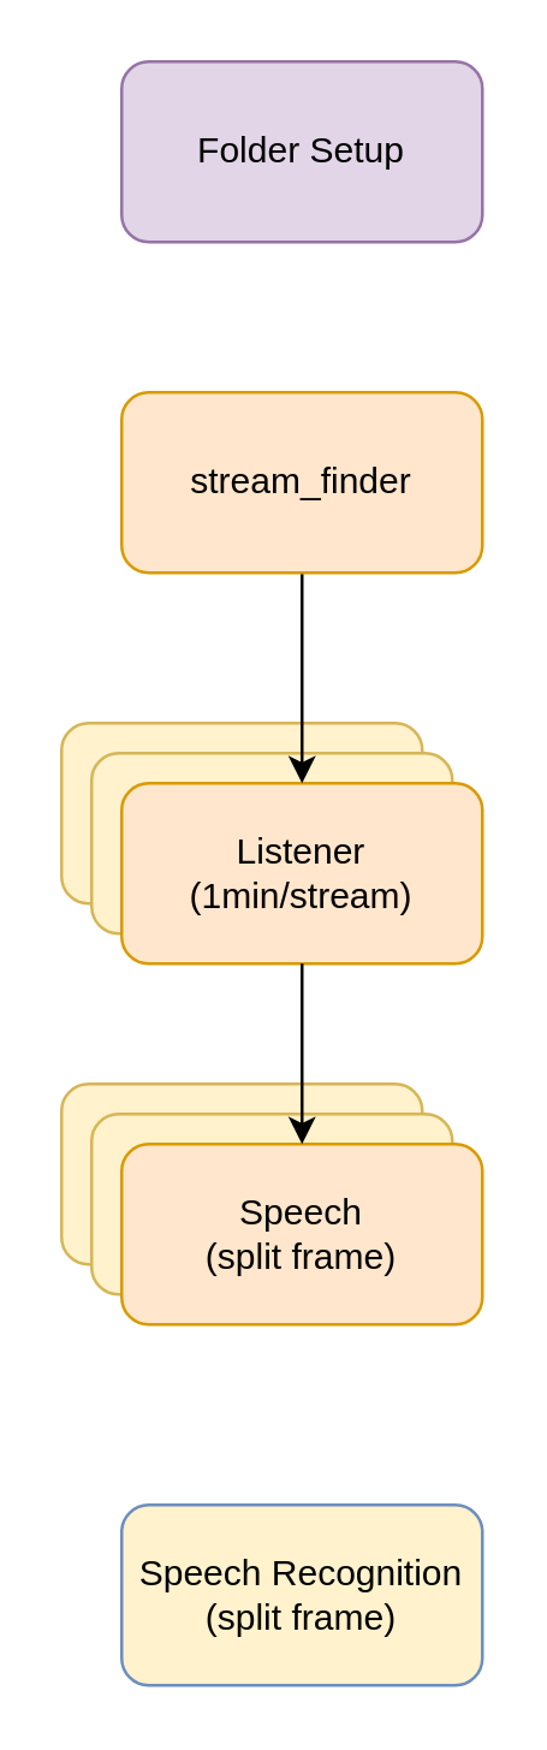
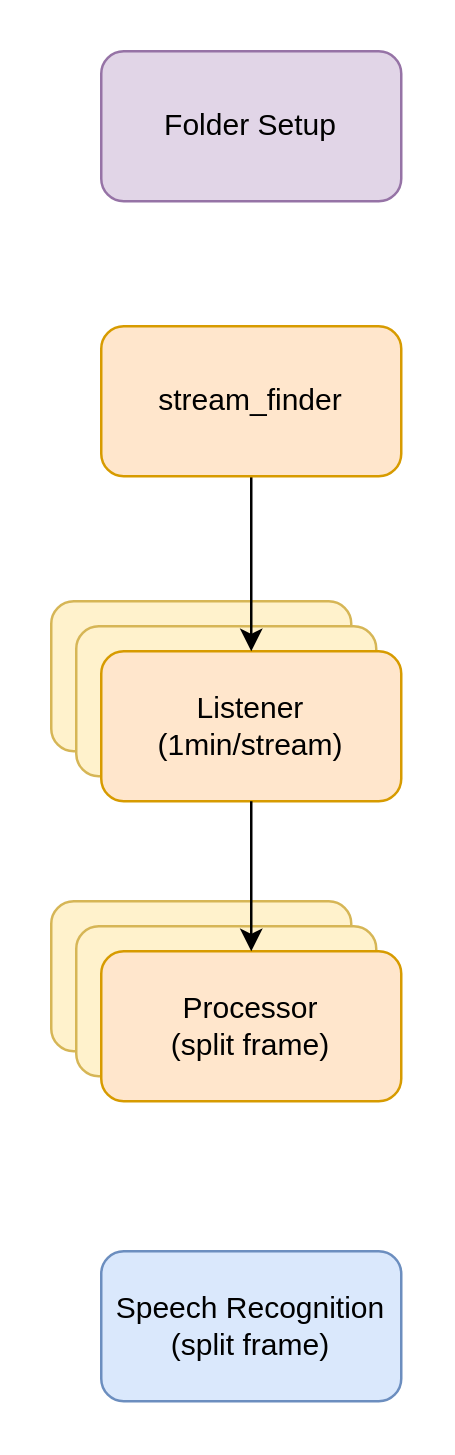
  <mxCell id="0" />
  <mxCell id="1" parent="0" />
  <mxCell id="2" value="" style="group" vertex="1" connectable="0" parent="1"><mxGeometry x="20" y="240" width="140" height="80" as="geometry" /></mxCell>
  <mxCell id="3" value="" style="rounded=1;whiteSpace=wrap;html=1;fillColor=#fff2cc;strokeColor=#d6b656;" vertex="1" parent="2"><mxGeometry width="120" height="60" as="geometry" /></mxCell>
  <mxCell id="4" value="" style="rounded=1;whiteSpace=wrap;html=1;fillColor=#fff2cc;strokeColor=#d6b656;" vertex="1" parent="2"><mxGeometry x="10" y="10" width="120" height="60" as="geometry" /></mxCell>
  <mxCell id="5" value="Listener &lt;br&gt;(1min/stream)" style="rounded=1;whiteSpace=wrap;html=1;fillColor=#ffe6cc;strokeColor=#d79b00;" vertex="1" parent="2"><mxGeometry x="20" y="20" width="120" height="60" as="geometry" /></mxCell>
  <mxCell id="6" style="edgeStyle=orthogonalEdgeStyle;rounded=0;orthogonalLoop=1;jettySize=auto;html=1;exitX=0.5;exitY=1;exitDx=0;exitDy=0;entryX=0.5;entryY=0;entryDx=0;entryDy=0;" edge="1" parent="1" source="7" target="5"><mxGeometry relative="1" as="geometry" /></mxCell>
  <mxCell id="7" value="stream_finder" style="rounded=1;whiteSpace=wrap;html=1;fillColor=#ffe6cc;strokeColor=#d79b00;" vertex="1" parent="1"><mxGeometry x="40" y="130" width="120" height="60" as="geometry" /></mxCell>
  <mxCell id="8" value="" style="group" vertex="1" connectable="0" parent="1"><mxGeometry x="20" y="360" width="140" height="80" as="geometry" /></mxCell>
  <mxCell id="9" value="" style="rounded=1;whiteSpace=wrap;html=1;fillColor=#fff2cc;strokeColor=#d6b656;" vertex="1" parent="8"><mxGeometry width="120" height="60" as="geometry" /></mxCell>
  <mxCell id="10" value="" style="rounded=1;whiteSpace=wrap;html=1;fillColor=#fff2cc;strokeColor=#d6b656;" vertex="1" parent="8"><mxGeometry x="10" y="10" width="120" height="60" as="geometry" /></mxCell>
- <mxCell id="11" value="Speech&lt;br&gt;(split frame)" style="rounded=1;whiteSpace=wrap;html=1;fillColor=#ffe6cc;strokeColor=#d79b00;" vertex="1" parent="8"><mxGeometry x="20" y="20" width="120" height="60" as="geometry" /></mxCell>
+ <mxCell id="11" value="Processor&lt;br&gt;(split frame)" style="rounded=1;whiteSpace=wrap;html=1;fillColor=#ffe6cc;strokeColor=#d79b00;" vertex="1" parent="8"><mxGeometry x="20" y="20" width="120" height="60" as="geometry" /></mxCell>
  <mxCell id="12" style="edgeStyle=orthogonalEdgeStyle;rounded=0;orthogonalLoop=1;jettySize=auto;html=1;exitX=0.5;exitY=1;exitDx=0;exitDy=0;entryX=0.5;entryY=0;entryDx=0;entryDy=0;" edge="1" parent="1" source="5" target="11"><mxGeometry relative="1" as="geometry" /></mxCell>
- <mxCell id="13" value="Speech Recognition&lt;br&gt;(split frame)" style="rounded=1;whiteSpace=wrap;html=1;fillColor=#fff2cc;strokeColor=#6c8ebf;" vertex="1" parent="1"><mxGeometry x="40" y="500" width="120" height="60" as="geometry" /></mxCell>
+ <mxCell id="13" value="Speech Recognition&lt;br&gt;(split frame)" style="rounded=1;whiteSpace=wrap;html=1;fillColor=#dae8fc;strokeColor=#6c8ebf;" vertex="1" parent="1"><mxGeometry x="40" y="500" width="120" height="60" as="geometry" /></mxCell>
  <mxCell id="14" value="Folder Setup" style="rounded=1;whiteSpace=wrap;html=1;fillColor=#e1d5e7;strokeColor=#9673a6;" vertex="1" parent="1"><mxGeometry x="40" y="20" width="120" height="60" as="geometry" /></mxCell>
